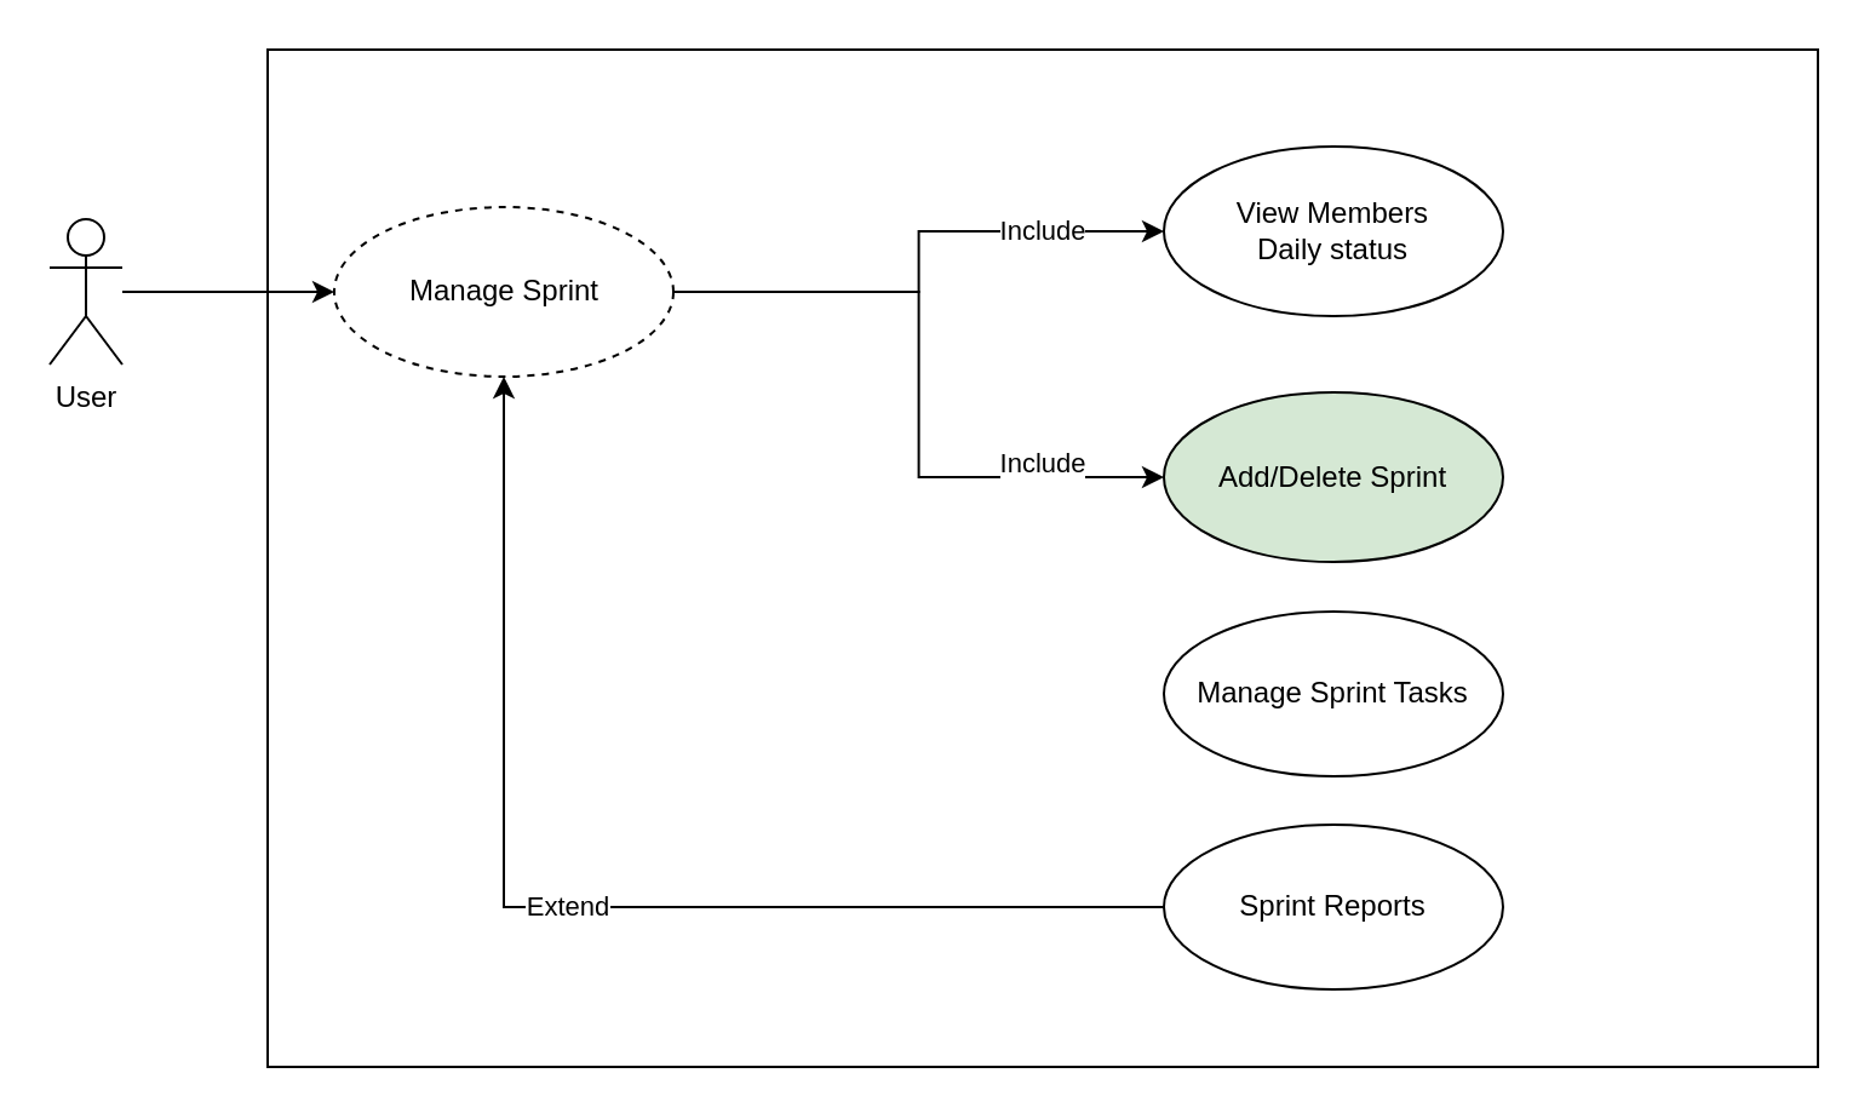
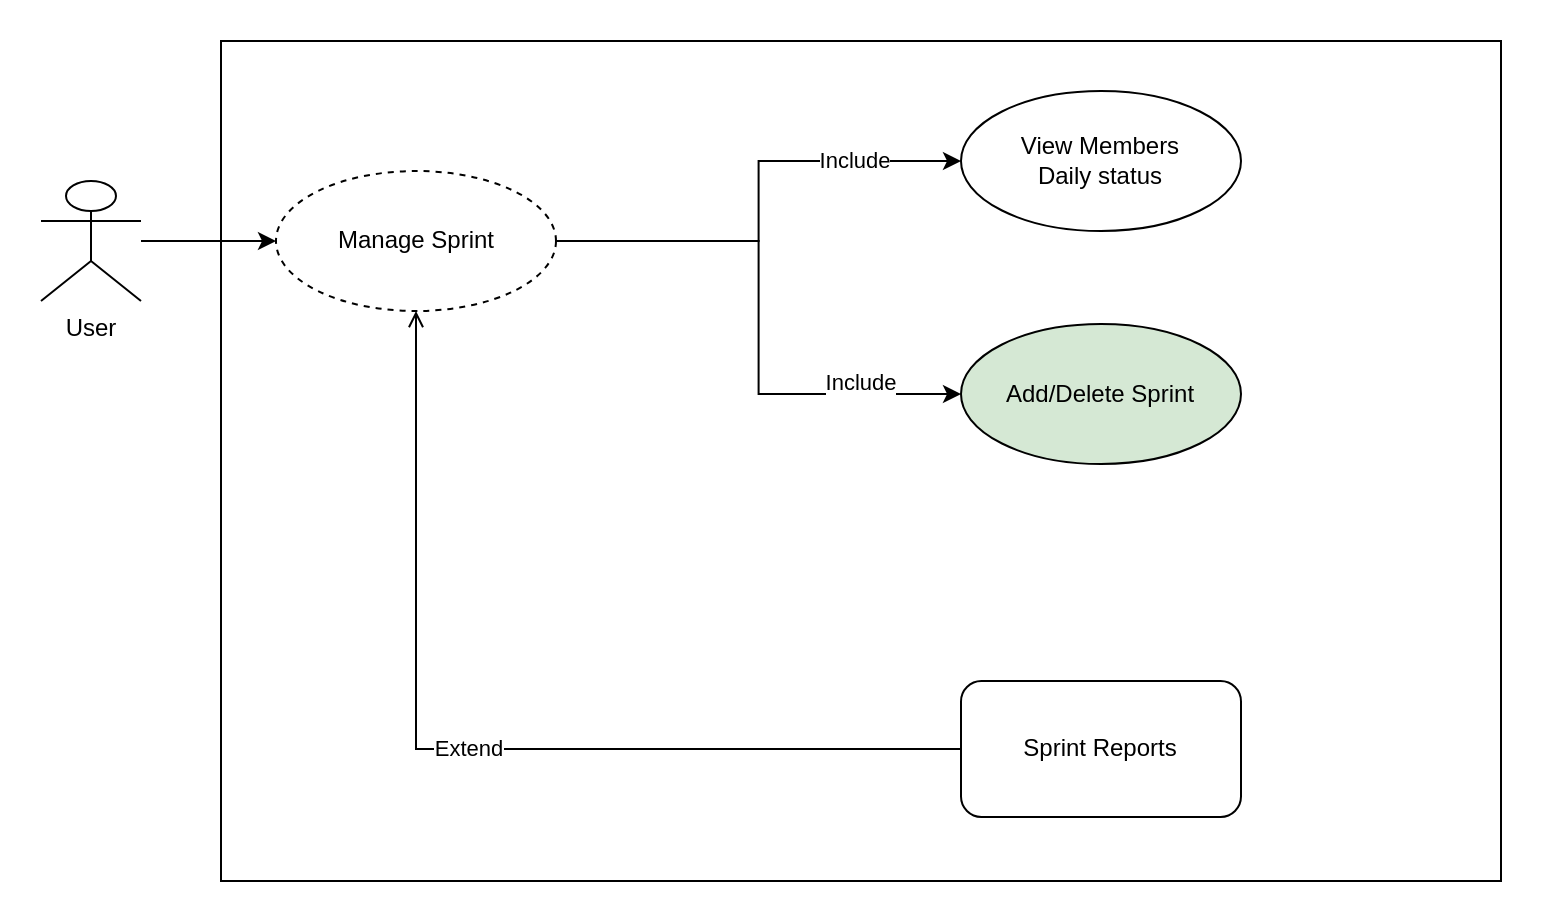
  <mxCell id="0" />
  <mxCell id="1" parent="0" />
  <mxCell id="2" value="" style="rounded=0;whiteSpace=wrap;html=1;" vertex="1" parent="1"><mxGeometry x="110" y="20" width="640" height="420" as="geometry" /></mxCell>
  <mxCell id="3" style="edgeStyle=orthogonalEdgeStyle;rounded=0;orthogonalLoop=1;jettySize=auto;html=1;" edge="1" parent="1" source="4" target="7"><mxGeometry relative="1" as="geometry" /></mxCell>
- <mxCell id="4" value="User" style="shape=umlActor;verticalLabelPosition=bottom;labelBackgroundColor=#ffffff;verticalAlign=top;html=1;outlineConnect=0;" vertex="1" parent="1"><mxGeometry x="20" y="90" width="30" height="60" as="geometry" /></mxCell>
+ <mxCell id="4" value="User" style="shape=umlActor;verticalLabelPosition=bottom;labelBackgroundColor=#ffffff;verticalAlign=top;html=1;outlineConnect=0;" vertex="1" parent="1"><mxGeometry x="20" y="90" width="50" height="60" as="geometry" /></mxCell>
  <mxCell id="5" value="Include" style="edgeStyle=orthogonalEdgeStyle;rounded=0;orthogonalLoop=1;jettySize=auto;html=1;entryX=0;entryY=0.5;entryDx=0;entryDy=0;" edge="1" parent="1" source="7" target="9"><mxGeometry x="0.559" relative="1" as="geometry"><mxPoint as="offset" /></mxGeometry></mxCell>
  <mxCell id="6" value="Include" style="edgeStyle=orthogonalEdgeStyle;rounded=0;orthogonalLoop=1;jettySize=auto;html=1;entryX=0;entryY=0.5;entryDx=0;entryDy=0;" edge="1" parent="1" source="7" target="8"><mxGeometry x="0.641" y="6" relative="1" as="geometry"><mxPoint as="offset" /></mxGeometry></mxCell>
  <mxCell id="7" value="Manage Sprint" style="ellipse;whiteSpace=wrap;html=1;dashed=1;" vertex="1" parent="1"><mxGeometry x="137.5" y="85" width="140" height="70" as="geometry" /></mxCell>
  <mxCell id="8" value="Add/Delete Sprint" style="ellipse;whiteSpace=wrap;html=1;fillColor=#d5e8d4;" vertex="1" parent="1"><mxGeometry x="480" y="161.5" width="140" height="70" as="geometry" /></mxCell>
- <mxCell id="9" value="&lt;div&gt;View Members&lt;/div&gt;&lt;div&gt;Daily status&lt;br&gt;&lt;/div&gt;" style="ellipse;whiteSpace=wrap;html=1;" vertex="1" parent="1"><mxGeometry x="480" y="60" width="140" height="70" as="geometry" /></mxCell>
- <mxCell id="10" value="Manage Sprint Tasks" style="ellipse;whiteSpace=wrap;html=1;" vertex="1" parent="1"><mxGeometry x="480" y="252" width="140" height="68" as="geometry" /></mxCell>
- <mxCell id="11" value="Extend" style="edgeStyle=orthogonalEdgeStyle;rounded=0;orthogonalLoop=1;jettySize=auto;html=1;" edge="1" parent="1" source="12" target="7"><mxGeometry relative="1" as="geometry" /></mxCell>
- <mxCell id="12" value="Sprint Reports" style="ellipse;whiteSpace=wrap;html=1;" vertex="1" parent="1"><mxGeometry x="480" y="340" width="140" height="68" as="geometry" /></mxCell>
+ <mxCell id="9" value="&lt;div&gt;View Members&lt;/div&gt;&lt;div&gt;Daily status&lt;br&gt;&lt;/div&gt;" style="ellipse;whiteSpace=wrap;html=1;" vertex="1" parent="1"><mxGeometry x="480" y="45" width="140" height="70" as="geometry" /></mxCell>
+ <mxCell id="11" value="Extend" style="edgeStyle=orthogonalEdgeStyle;rounded=0;orthogonalLoop=1;jettySize=auto;html=1;endArrow=open;" edge="1" parent="1" source="12" target="7"><mxGeometry relative="1" as="geometry" /></mxCell>
+ <mxCell id="12" value="Sprint Reports" style="whiteSpace=wrap;html=1;rounded=1;" vertex="1" parent="1"><mxGeometry x="480" y="340" width="140" height="68" as="geometry" /></mxCell>
